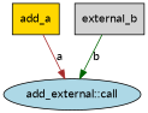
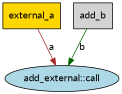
  digraph {
    fontname=Lato
    node [fontname=Lato shape=box style=filled]
    edge [fontname=Lato style=solid]
-   n1 [fillcolor=gold label=add_a]
-   n2 [fillcolor=lightgrey label=external_b]
+   n1 [fillcolor=gold label=external_a]
+   n2 [fillcolor=lightgrey label=add_b]
    n3 [fillcolor=lightblue label="add_external::call" shape=""]
    subgraph sub_1 {
      rank=same
      n1
      n2
    }
    n1 -> n3 [color=brown label=a]
    n2 -> n3 [color=darkgreen label=b]
  }
